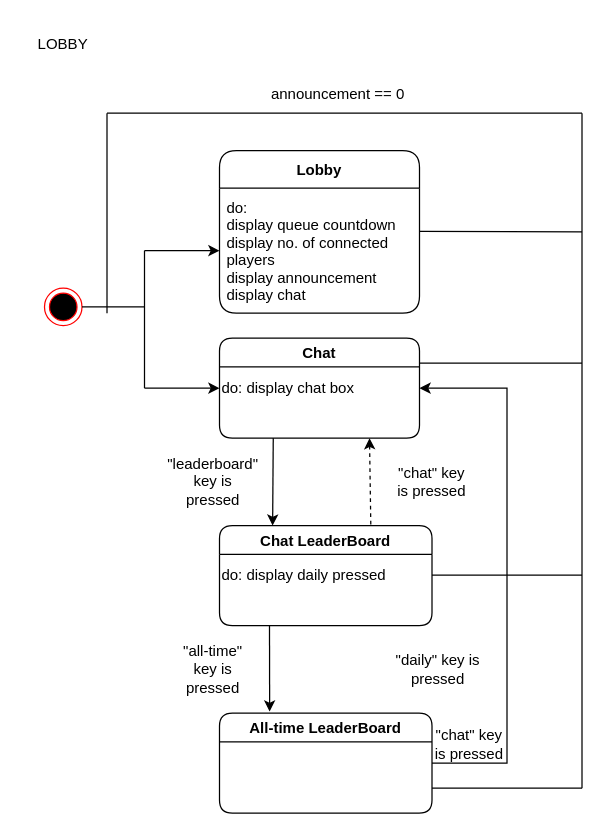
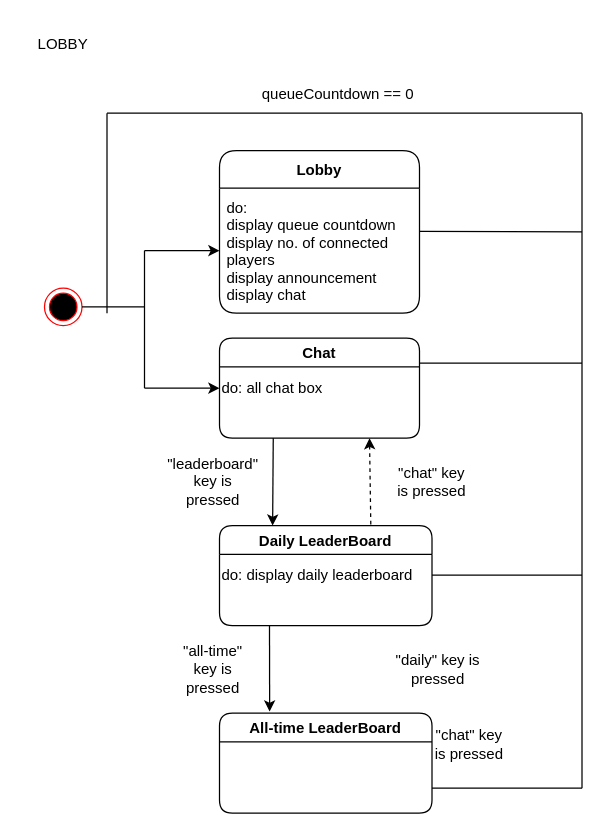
  <mxCell id="0" />
  <mxCell id="1" parent="0" />
  <mxCell id="2" value="" style="ellipse;html=1;shape=endState;fillColor=#000000;strokeColor=#ff0000;" parent="1" vertex="1"><mxGeometry x="35" y="230" width="30" height="30" as="geometry" /></mxCell>
  <mxCell id="3" value="Lobby" style="swimlane;fontStyle=1;childLayout=stackLayout;horizontal=1;startSize=30;horizontalStack=0;resizeParent=1;resizeParentMax=0;resizeLast=0;collapsible=1;marginBottom=0;rounded=1;" parent="1" vertex="1"><mxGeometry x="175" y="120" width="160" height="130" as="geometry" /></mxCell>
  <mxCell id="4" value="do: &#10;display queue countdown&#10;display no. of connected &#10;players&#10;display announcement&#10;display chat " style="text;strokeColor=none;fillColor=none;align=left;verticalAlign=middle;spacingLeft=4;spacingRight=4;overflow=hidden;points=[[0,0.5],[1,0.5]];portConstraint=eastwest;rotatable=0;" parent="3" vertex="1"><mxGeometry y="30" width="160" height="100" as="geometry" /></mxCell>
  <mxCell id="5" value="" style="endArrow=classic;html=1;rounded=0;" parent="1" target="4" edge="1"><mxGeometry width="50" height="50" relative="1" as="geometry"><mxPoint x="115" y="200" as="sourcePoint" /><mxPoint x="145" y="235" as="targetPoint" /></mxGeometry></mxCell>
  <mxCell id="6" value="Chat" style="swimlane;rounded=1;" parent="1" vertex="1"><mxGeometry x="175" y="270" width="160" height="80" as="geometry" /></mxCell>
- <mxCell id="7" value="do: display chat box" style="text;html=1;align=left;verticalAlign=middle;resizable=0;points=[];autosize=1;strokeColor=none;fillColor=none;" parent="6" vertex="1"><mxGeometry y="30" width="120" height="20" as="geometry" /></mxCell>
+ <mxCell id="7" value="do: all chat box" style="text;html=1;align=left;verticalAlign=middle;resizable=0;points=[];autosize=1;strokeColor=none;fillColor=none;" parent="6" vertex="1"><mxGeometry y="30" width="120" height="20" as="geometry" /></mxCell>
  <mxCell id="8" value="" style="endArrow=classic;html=1;rounded=0;entryX=0;entryY=0.5;entryDx=0;entryDy=0;" parent="1" target="6" edge="1"><mxGeometry width="50" height="50" relative="1" as="geometry"><mxPoint x="115" y="310" as="sourcePoint" /><mxPoint x="185" y="210" as="targetPoint" /></mxGeometry></mxCell>
  <mxCell id="9" value="" style="endArrow=none;html=1;rounded=0;" parent="1" edge="1"><mxGeometry width="50" height="50" relative="1" as="geometry"><mxPoint x="115" y="310" as="sourcePoint" /><mxPoint x="115" y="200" as="targetPoint" /></mxGeometry></mxCell>
  <mxCell id="10" value="" style="endArrow=none;html=1;rounded=0;exitX=1;exitY=0.5;exitDx=0;exitDy=0;" parent="1" source="2" edge="1"><mxGeometry width="50" height="50" relative="1" as="geometry"><mxPoint x="395" y="260" as="sourcePoint" /><mxPoint x="115" y="245" as="targetPoint" /></mxGeometry></mxCell>
- <mxCell id="11" value="Chat LeaderBoard" style="swimlane;rounded=1;startSize=23;" parent="1" vertex="1"><mxGeometry x="175" y="420" width="170" height="80" as="geometry" /></mxCell>
- <mxCell id="12" value="do: display daily pressed" style="text;html=1;align=left;verticalAlign=middle;resizable=0;points=[];autosize=1;strokeColor=none;fillColor=none;" parent="11" vertex="1"><mxGeometry y="30" width="170" height="20" as="geometry" /></mxCell>
+ <mxCell id="11" value="Daily LeaderBoard" style="swimlane;rounded=1;startSize=23;" parent="1" vertex="1"><mxGeometry x="175" y="420" width="170" height="80" as="geometry" /></mxCell>
+ <mxCell id="12" value="do: display daily leaderboard" style="text;html=1;align=left;verticalAlign=middle;resizable=0;points=[];autosize=1;strokeColor=none;fillColor=none;" parent="11" vertex="1"><mxGeometry y="30" width="170" height="20" as="geometry" /></mxCell>
  <mxCell id="13" value="" style="endArrow=classic;html=1;rounded=0;entryX=0.25;entryY=0;entryDx=0;entryDy=0;" parent="1" target="11" edge="1"><mxGeometry width="50" height="50" relative="1" as="geometry"><mxPoint x="218" y="350" as="sourcePoint" /><mxPoint x="445" y="210" as="targetPoint" /></mxGeometry></mxCell>
  <mxCell id="14" value="" style="endArrow=classic;html=1;rounded=0;exitX=0.712;exitY=-0.012;exitDx=0;exitDy=0;entryX=0.75;entryY=1;entryDx=0;entryDy=0;exitPerimeter=0;dashed=1;" parent="1" source="11" target="6" edge="1"><mxGeometry width="50" height="50" relative="1" as="geometry"><mxPoint x="225" y="360" as="sourcePoint" /><mxPoint x="225" y="430" as="targetPoint" /></mxGeometry></mxCell>
  <mxCell id="15" value="All-time LeaderBoard" style="swimlane;rounded=1;startSize=23;" parent="1" vertex="1"><mxGeometry x="175" y="570" width="170" height="80" as="geometry" /></mxCell>
  <mxCell id="16" value="" style="endArrow=classic;html=1;rounded=0;entryX=0.236;entryY=-0.015;entryDx=0;entryDy=0;entryPerimeter=0;" parent="1" target="15" edge="1"><mxGeometry width="50" height="50" relative="1" as="geometry"><mxPoint x="215" y="500" as="sourcePoint" /><mxPoint x="435" y="360" as="targetPoint" /></mxGeometry></mxCell>
  <mxCell id="17" value="&quot;leaderboard&quot; key is pressed" style="text;html=1;strokeColor=none;fillColor=none;align=center;verticalAlign=middle;whiteSpace=wrap;rounded=0;" parent="1" vertex="1"><mxGeometry x="135" y="370" width="70" height="30" as="geometry" /></mxCell>
  <mxCell id="18" value="&quot;chat&quot; key is pressed" style="text;html=1;strokeColor=none;fillColor=none;align=center;verticalAlign=middle;whiteSpace=wrap;rounded=0;" parent="1" vertex="1"><mxGeometry x="315" y="370" width="60" height="30" as="geometry" /></mxCell>
  <mxCell id="19" value="&quot;all-time&quot; key is pressed" style="text;html=1;strokeColor=none;fillColor=none;align=center;verticalAlign=middle;whiteSpace=wrap;rounded=0;" parent="1" vertex="1"><mxGeometry x="135" y="520" width="70" height="30" as="geometry" /></mxCell>
  <mxCell id="20" value="&quot;daily&quot; key is pressed" style="text;html=1;strokeColor=none;fillColor=none;align=center;verticalAlign=middle;whiteSpace=wrap;rounded=0;" parent="1" vertex="1"><mxGeometry x="315" y="520" width="70" height="30" as="geometry" /></mxCell>
- <mxCell id="21" value="" style="endArrow=classic;html=1;rounded=0;exitX=1;exitY=0.5;exitDx=0;exitDy=0;entryX=1;entryY=0.5;entryDx=0;entryDy=0;" parent="1" source="15" target="6" edge="1"><mxGeometry width="50" height="50" relative="1" as="geometry"><mxPoint x="335" y="440" as="sourcePoint" /><mxPoint x="385" y="390" as="targetPoint" /><Array as="points"><mxPoint x="405" y="610" /><mxPoint x="405" y="310" /></Array></mxGeometry></mxCell>
  <mxCell id="22" value="&quot;chat&quot; key is pressed" style="text;html=1;strokeColor=none;fillColor=none;align=center;verticalAlign=middle;whiteSpace=wrap;rounded=0;" parent="1" vertex="1"><mxGeometry x="345" y="580" width="60" height="30" as="geometry" /></mxCell>
  <mxCell id="23" value="" style="endArrow=none;html=1;rounded=0;exitX=1;exitY=0.75;exitDx=0;exitDy=0;" parent="1" source="15" edge="1"><mxGeometry width="50" height="50" relative="1" as="geometry"><mxPoint x="335" y="400" as="sourcePoint" /><mxPoint x="465" y="630" as="targetPoint" /></mxGeometry></mxCell>
  <mxCell id="24" value="" style="endArrow=none;html=1;rounded=0;exitX=1;exitY=0.75;exitDx=0;exitDy=0;" parent="1" edge="1"><mxGeometry width="50" height="50" relative="1" as="geometry"><mxPoint x="345" y="459.5" as="sourcePoint" /><mxPoint x="465" y="459.5" as="targetPoint" /></mxGeometry></mxCell>
  <mxCell id="25" value="" style="endArrow=none;html=1;rounded=0;exitX=1;exitY=0.75;exitDx=0;exitDy=0;" parent="1" edge="1"><mxGeometry width="50" height="50" relative="1" as="geometry"><mxPoint x="335" y="290" as="sourcePoint" /><mxPoint x="465" y="290" as="targetPoint" /></mxGeometry></mxCell>
  <mxCell id="26" value="" style="endArrow=none;html=1;rounded=0;exitX=1;exitY=0.75;exitDx=0;exitDy=0;" parent="1" edge="1"><mxGeometry width="50" height="50" relative="1" as="geometry"><mxPoint x="335" y="184.5" as="sourcePoint" /><mxPoint x="465" y="185" as="targetPoint" /></mxGeometry></mxCell>
  <mxCell id="27" value="" style="endArrow=none;html=1;rounded=0;" parent="1" edge="1"><mxGeometry width="50" height="50" relative="1" as="geometry"><mxPoint x="465" y="630" as="sourcePoint" /><mxPoint x="465" y="90" as="targetPoint" /></mxGeometry></mxCell>
  <mxCell id="28" value="" style="endArrow=none;html=1;rounded=0;" parent="1" edge="1"><mxGeometry width="50" height="50" relative="1" as="geometry"><mxPoint x="85" y="90" as="sourcePoint" /><mxPoint x="465" y="90" as="targetPoint" /></mxGeometry></mxCell>
  <mxCell id="29" value="" style="endArrow=none;html=1;rounded=0;" parent="1" edge="1"><mxGeometry width="50" height="50" relative="1" as="geometry"><mxPoint x="85" y="250" as="sourcePoint" /><mxPoint x="85" y="90" as="targetPoint" /></mxGeometry></mxCell>
- <mxCell id="30" value="announcement == 0" style="text;html=1;strokeColor=none;fillColor=none;align=center;verticalAlign=middle;whiteSpace=wrap;rounded=0;" parent="1" vertex="1"><mxGeometry x="205" y="60" width="130" height="30" as="geometry" /></mxCell>
+ <mxCell id="30" value="queueCountdown == 0" style="text;html=1;strokeColor=none;fillColor=none;align=center;verticalAlign=middle;whiteSpace=wrap;rounded=0;" parent="1" vertex="1"><mxGeometry x="205" y="60" width="130" height="30" as="geometry" /></mxCell>
  <mxCell id="31" value="LOBBY" style="text;html=1;strokeColor=none;fillColor=none;align=center;verticalAlign=middle;whiteSpace=wrap;rounded=0;" vertex="1" parent="1"><mxGeometry x="20" y="20" width="60" height="30" as="geometry" /></mxCell>
